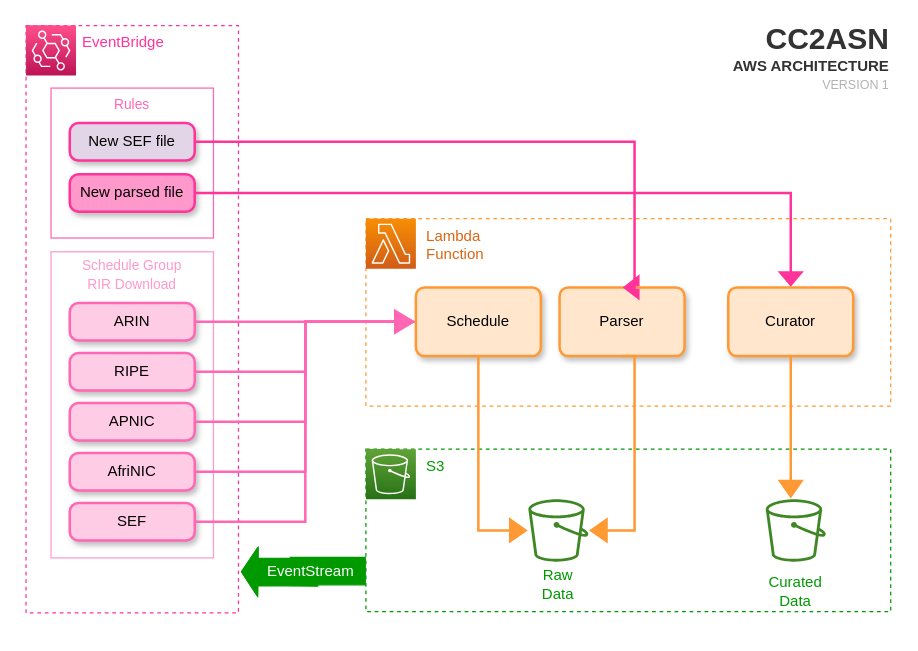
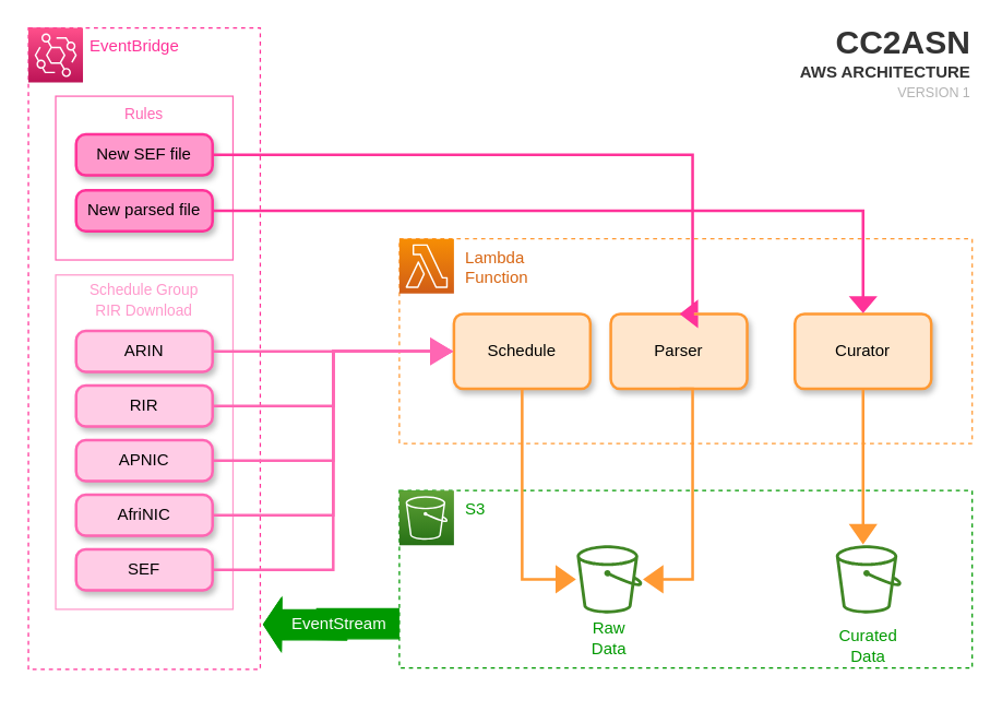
  <mxCell id="0" />
  <mxCell id="1" parent="0" />
  <mxCell id="2" value="&lt;font color=&quot;#ff3399&quot;&gt;&amp;nbsp; &amp;nbsp; EventBridge&lt;/font&gt;" style="points=[[0,0],[0.25,0],[0.5,0],[0.75,0],[1,0],[1,0.25],[1,0.5],[1,0.75],[1,1],[0.75,1],[0.5,1],[0.25,1],[0,1],[0,0.75],[0,0.5],[0,0.25]];outlineConnect=0;gradientColor=none;html=1;whiteSpace=wrap;fontSize=12;fontStyle=0;container=1;pointerEvents=0;collapsible=0;recursiveResize=0;shape=mxgraph.aws4.group;grIcon=mxgraph.aws4.group_account;strokeColor=#FF3399;fillColor=none;verticalAlign=top;align=left;spacingLeft=30;fontColor=#CD2264;dashed=1;" parent="1" vertex="1"><mxGeometry x="20" y="20" width="170" height="470" as="geometry" /></mxCell>
  <mxCell id="3" value="" style="fillColor=none;strokeColor=#FF66B3;dashed=0;verticalAlign=top;fontStyle=0;fontColor=#5A6C86;" parent="2" vertex="1"><mxGeometry x="20" y="50" width="130" height="120" as="geometry" /></mxCell>
  <mxCell id="4" value="" style="sketch=0;points=[[0,0,0],[0.25,0,0],[0.5,0,0],[0.75,0,0],[1,0,0],[0,1,0],[0.25,1,0],[0.5,1,0],[0.75,1,0],[1,1,0],[0,0.25,0],[0,0.5,0],[0,0.75,0],[1,0.25,0],[1,0.5,0],[1,0.75,0]];outlineConnect=0;fontColor=#232F3E;gradientColor=#FF4F8B;gradientDirection=north;fillColor=#BC1356;strokeColor=#ffffff;dashed=0;verticalLabelPosition=bottom;verticalAlign=top;align=center;html=1;fontSize=12;fontStyle=0;aspect=fixed;shape=mxgraph.aws4.resourceIcon;resIcon=mxgraph.aws4.eventbridge;" parent="2" vertex="1"><mxGeometry width="40" height="40" as="geometry" /></mxCell>
- <mxCell id="5" value="&lt;font style=&quot;font-size: 12px;&quot;&gt;New SEF file&lt;/font&gt;" style="rounded=1;whiteSpace=wrap;html=1;absoluteArcSize=1;arcSize=14;strokeWidth=2;strokeColor=#FF3399;shadow=1;fillColor=#e1d5e7;" parent="2" vertex="1"><mxGeometry x="35" y="78" width="100" height="30" as="geometry" /></mxCell>
+ <mxCell id="5" value="&lt;font style=&quot;font-size: 12px;&quot;&gt;New SEF file&lt;/font&gt;" style="rounded=1;whiteSpace=wrap;html=1;absoluteArcSize=1;arcSize=14;strokeWidth=2;strokeColor=#FF3399;shadow=1;fillColor=#FF99CC;" parent="2" vertex="1"><mxGeometry x="35" y="78" width="100" height="30" as="geometry" /></mxCell>
  <mxCell id="6" value="&lt;font style=&quot;font-size: 12px;&quot;&gt;New parsed file&lt;/font&gt;" style="rounded=1;whiteSpace=wrap;html=1;absoluteArcSize=1;arcSize=14;strokeWidth=2;strokeColor=#FF3399;shadow=1;fillColor=#FF99CC;" parent="2" vertex="1"><mxGeometry x="35" y="119" width="100" height="30" as="geometry" /></mxCell>
  <mxCell id="7" style="edgeStyle=orthogonalEdgeStyle;shape=flexArrow;rounded=0;orthogonalLoop=1;jettySize=auto;html=1;exitX=0.5;exitY=1;exitDx=0;exitDy=0;fontSize=12;" parent="2" edge="1"><mxGeometry relative="1" as="geometry"><mxPoint x="110" y="342" as="sourcePoint" /><mxPoint x="110" y="342" as="targetPoint" /></mxGeometry></mxCell>
  <mxCell id="8" value="" style="fillColor=none;strokeColor=#FF99CC;dashed=0;verticalAlign=top;fontStyle=0;fontColor=#5A6C86;" parent="2" vertex="1"><mxGeometry x="20" y="181" width="130" height="245" as="geometry" /></mxCell>
  <mxCell id="9" value="ARIN" style="rounded=1;whiteSpace=wrap;html=1;absoluteArcSize=1;arcSize=14;strokeWidth=2;strokeColor=#FF66B3;shadow=1;fillColor=#FFCCE6;" parent="2" vertex="1"><mxGeometry x="35" y="222" width="100" height="30" as="geometry" /></mxCell>
- <mxCell id="10" value="RIPE" style="rounded=1;whiteSpace=wrap;html=1;absoluteArcSize=1;arcSize=14;strokeWidth=2;strokeColor=#FF66B3;shadow=1;fillColor=#FFCCE6;" parent="2" vertex="1"><mxGeometry x="35" y="262" width="100" height="30" as="geometry" /></mxCell>
+ <mxCell id="10" value="RIR" style="rounded=1;whiteSpace=wrap;html=1;absoluteArcSize=1;arcSize=14;strokeWidth=2;strokeColor=#FF66B3;shadow=1;fillColor=#FFCCE6;" parent="2" vertex="1"><mxGeometry x="35" y="262" width="100" height="30" as="geometry" /></mxCell>
  <mxCell id="11" value="APNIC" style="rounded=1;whiteSpace=wrap;html=1;absoluteArcSize=1;arcSize=14;strokeWidth=2;shadow=1;strokeColor=#FF66B3;fillColor=#FFCCE6;" parent="2" vertex="1"><mxGeometry x="35" y="302" width="100" height="30" as="geometry" /></mxCell>
  <mxCell id="12" value="AfriNIC" style="rounded=1;whiteSpace=wrap;html=1;absoluteArcSize=1;arcSize=14;strokeWidth=2;strokeColor=#FF66B3;shadow=1;fillColor=#FFCCE6;" parent="2" vertex="1"><mxGeometry x="35" y="342" width="100" height="30" as="geometry" /></mxCell>
  <mxCell id="13" value="SEF" style="rounded=1;whiteSpace=wrap;html=1;absoluteArcSize=1;arcSize=14;strokeWidth=2;strokeColor=#FF66B3;shadow=1;fillColor=#FFCCE6;" parent="2" vertex="1"><mxGeometry x="35" y="382" width="100" height="30" as="geometry" /></mxCell>
  <mxCell id="14" value="&lt;font color=&quot;#ff66b3&quot; style=&quot;font-size: 11px;&quot;&gt;Rules&lt;/font&gt;" style="text;strokeColor=none;align=center;fillColor=none;html=1;verticalAlign=middle;whiteSpace=wrap;rounded=0;fontSize=24;fontColor=#FFFFFF;" vertex="1" parent="2"><mxGeometry x="55" y="44" width="60" height="30" as="geometry" /></mxCell>
  <mxCell id="15" value="&lt;font color=&quot;#ff99cc&quot; style=&quot;font-size: 11px;&quot;&gt;Schedule Group&lt;br&gt;RIR Download&lt;/font&gt;" style="text;strokeColor=none;align=center;fillColor=none;html=1;verticalAlign=middle;whiteSpace=wrap;rounded=0;fontSize=12;fontColor=#FFFFFF;" vertex="1" parent="2"><mxGeometry x="35" y="184" width="100" height="30" as="geometry" /></mxCell>
  <mxCell id="16" value="&amp;nbsp; &amp;nbsp; &amp;nbsp;Lambda&lt;br&gt;&amp;nbsp; &amp;nbsp; &amp;nbsp;Function" style="points=[[0,0],[0.25,0],[0.5,0],[0.75,0],[1,0],[1,0.25],[1,0.5],[1,0.75],[1,1],[0.75,1],[0.5,1],[0.25,1],[0,1],[0,0.75],[0,0.5],[0,0.25]];outlineConnect=0;gradientColor=none;html=1;whiteSpace=wrap;fontSize=12;fontStyle=0;container=1;pointerEvents=0;collapsible=0;recursiveResize=0;shape=mxgraph.aws4.group;grIcon=mxgraph.aws4.group_ec2_instance_contents;strokeColor=#FF9933;fillColor=none;verticalAlign=top;align=left;spacingLeft=30;fontColor=#D86613;dashed=1;" parent="1" vertex="1"><mxGeometry x="292" y="174.5" width="420" height="150" as="geometry" /></mxCell>
  <mxCell id="17" value="" style="sketch=0;points=[[0,0,0],[0.25,0,0],[0.5,0,0],[0.75,0,0],[1,0,0],[0,1,0],[0.25,1,0],[0.5,1,0],[0.75,1,0],[1,1,0],[0,0.25,0],[0,0.5,0],[0,0.75,0],[1,0.25,0],[1,0.5,0],[1,0.75,0]];outlineConnect=0;fontColor=#232F3E;gradientColor=#F78E04;gradientDirection=north;fillColor=#D05C17;strokeColor=#ffffff;dashed=0;verticalLabelPosition=bottom;verticalAlign=top;align=center;html=1;fontSize=12;fontStyle=0;aspect=fixed;shape=mxgraph.aws4.resourceIcon;resIcon=mxgraph.aws4.lambda;" parent="16" vertex="1"><mxGeometry width="40" height="40" as="geometry" /></mxCell>
  <mxCell id="18" value="Schedule" style="rounded=1;whiteSpace=wrap;html=1;absoluteArcSize=1;arcSize=14;strokeWidth=2;shadow=1;strokeColor=#FF9933;fillColor=#FFE6CC;" parent="16" vertex="1"><mxGeometry x="40" y="55" width="100" height="55" as="geometry" /></mxCell>
  <mxCell id="19" value="Parser" style="rounded=1;whiteSpace=wrap;html=1;absoluteArcSize=1;arcSize=14;strokeWidth=2;shadow=1;strokeColor=#FF9933;fillColor=#FFE6CC;" parent="16" vertex="1"><mxGeometry x="155" y="55" width="100" height="55" as="geometry" /></mxCell>
  <mxCell id="20" value="Curator" style="rounded=1;whiteSpace=wrap;html=1;absoluteArcSize=1;arcSize=14;strokeWidth=2;strokeColor=#FF9933;shadow=1;fillColor=#FFE6CC;" parent="16" vertex="1"><mxGeometry x="290" y="55" width="100" height="55" as="geometry" /></mxCell>
  <mxCell id="21" style="edgeStyle=orthogonalEdgeStyle;rounded=0;orthogonalLoop=1;jettySize=auto;html=1;exitX=0.5;exitY=1;exitDx=0;exitDy=0;" parent="1" source="16" target="16" edge="1"><mxGeometry relative="1" as="geometry" /></mxCell>
  <mxCell id="22" style="edgeStyle=orthogonalEdgeStyle;rounded=0;orthogonalLoop=1;jettySize=auto;html=1;exitX=1;exitY=0.5;exitDx=0;exitDy=0;entryX=0;entryY=0.5;entryDx=0;entryDy=0;elbow=vertical;strokeColor=none;shape=flexArrow;width=2;endSize=5.33;fillColor=#FF66B3;endWidth=18;" parent="1" source="9" target="18" edge="1"><mxGeometry relative="1" as="geometry" /></mxCell>
  <mxCell id="23" style="edgeStyle=orthogonalEdgeStyle;rounded=0;orthogonalLoop=1;jettySize=auto;html=1;exitX=1;exitY=0.5;exitDx=0;exitDy=0;entryX=0;entryY=0.5;entryDx=0;entryDy=0;strokeColor=none;shape=flexArrow;endWidth=16;endSize=5.33;width=2;fillColor=#FF66B3;" parent="1" source="10" target="18" edge="1"><mxGeometry relative="1" as="geometry" /></mxCell>
  <mxCell id="24" style="edgeStyle=orthogonalEdgeStyle;rounded=0;orthogonalLoop=1;jettySize=auto;html=1;exitX=1;exitY=0.5;exitDx=0;exitDy=0;entryX=0;entryY=0.5;entryDx=0;entryDy=0;strokeColor=none;shape=flexArrow;width=2;endSize=5.33;endWidth=16;fillColor=#FF66B3;" parent="1" source="11" target="18" edge="1"><mxGeometry relative="1" as="geometry" /></mxCell>
  <mxCell id="25" style="edgeStyle=orthogonalEdgeStyle;rounded=0;orthogonalLoop=1;jettySize=auto;html=1;exitX=1;exitY=0.5;exitDx=0;exitDy=0;entryX=0;entryY=0.5;entryDx=0;entryDy=0;strokeColor=none;shape=flexArrow;width=2;endSize=5.33;endWidth=14;fillColor=#FF66B3;" parent="1" source="12" target="18" edge="1"><mxGeometry relative="1" as="geometry" /></mxCell>
  <mxCell id="26" style="edgeStyle=orthogonalEdgeStyle;rounded=0;orthogonalLoop=1;jettySize=auto;html=1;exitX=1;exitY=0.5;exitDx=0;exitDy=0;entryX=0;entryY=0.5;entryDx=0;entryDy=0;strokeColor=none;shape=flexArrow;width=2;endSize=5;endWidth=14;fillColor=#FF66B3;" parent="1" source="13" target="18" edge="1"><mxGeometry relative="1" as="geometry"><mxPoint x="392" y="350" as="targetPoint" /></mxGeometry></mxCell>
  <mxCell id="27" style="edgeStyle=orthogonalEdgeStyle;shape=flexArrow;rounded=0;orthogonalLoop=1;jettySize=auto;html=1;fontSize=12;strokeColor=#009900;shadow=0;fillColor=#009900;endWidth=16;endSize=4;width=22;exitX=0;exitY=0.75;exitDx=0;exitDy=0;" parent="1" source="28" edge="1"><mxGeometry relative="1" as="geometry"><mxPoint x="192" y="457" as="targetPoint" /><Array as="points" /><mxPoint x="282" y="457" as="sourcePoint" /></mxGeometry></mxCell>
  <mxCell id="28" value="&lt;font color=&quot;#009900&quot;&gt;&amp;nbsp; &amp;nbsp; &amp;nbsp;S3&lt;/font&gt;" style="points=[[0,0],[0.25,0],[0.5,0],[0.75,0],[1,0],[1,0.25],[1,0.5],[1,0.75],[1,1],[0.75,1],[0.5,1],[0.25,1],[0,1],[0,0.75],[0,0.5],[0,0.25]];outlineConnect=0;gradientColor=none;html=1;whiteSpace=wrap;fontSize=12;fontStyle=0;container=1;pointerEvents=0;collapsible=0;recursiveResize=0;shape=mxgraph.aws4.group;grIcon=mxgraph.aws4.group_vpc;strokeColor=#009900;fillColor=none;verticalAlign=top;align=left;spacingLeft=30;fontColor=#248814;dashed=1;" parent="1" vertex="1"><mxGeometry x="292" y="359" width="420" height="130" as="geometry" /></mxCell>
  <mxCell id="29" value="" style="sketch=0;points=[[0,0,0],[0.25,0,0],[0.5,0,0],[0.75,0,0],[1,0,0],[0,1,0],[0.25,1,0],[0.5,1,0],[0.75,1,0],[1,1,0],[0,0.25,0],[0,0.5,0],[0,0.75,0],[1,0.25,0],[1,0.5,0],[1,0.75,0]];outlineConnect=0;fontColor=#232F3E;gradientColor=#60A337;gradientDirection=north;fillColor=#277116;strokeColor=#ffffff;dashed=0;verticalLabelPosition=bottom;verticalAlign=top;align=center;html=1;fontSize=12;fontStyle=0;aspect=fixed;shape=mxgraph.aws4.resourceIcon;resIcon=mxgraph.aws4.s3;" parent="28" vertex="1"><mxGeometry width="40" height="40" as="geometry" /></mxCell>
  <mxCell id="30" value="" style="sketch=0;outlineConnect=0;fontColor=#232F3E;gradientColor=none;fillColor=#3F8624;strokeColor=none;dashed=0;verticalLabelPosition=bottom;verticalAlign=top;align=center;html=1;fontSize=12;fontStyle=0;aspect=fixed;pointerEvents=1;shape=mxgraph.aws4.bucket;" parent="28" vertex="1"><mxGeometry x="130" y="40" width="48.08" height="50" as="geometry" /></mxCell>
  <mxCell id="31" value="" style="sketch=0;outlineConnect=0;fontColor=#232F3E;gradientColor=none;fillColor=#3F8624;strokeColor=none;dashed=0;verticalLabelPosition=bottom;verticalAlign=top;align=center;html=1;fontSize=12;fontStyle=0;aspect=fixed;pointerEvents=1;shape=mxgraph.aws4.bucket;" parent="28" vertex="1"><mxGeometry x="320" y="40" width="48.08" height="50" as="geometry" /></mxCell>
  <mxCell id="32" value="&lt;font color=&quot;#009900&quot;&gt;Raw&lt;br&gt;Data&lt;/font&gt;" style="text;strokeColor=none;align=center;fillColor=none;html=1;verticalAlign=middle;whiteSpace=wrap;rounded=0;fontSize=12;fontColor=#00FF00;" vertex="1" parent="28"><mxGeometry x="124.04" y="93" width="60" height="30" as="geometry" /></mxCell>
  <mxCell id="33" value="&lt;font color=&quot;#009900&quot;&gt;Curated&lt;br&gt;Data&lt;/font&gt;" style="text;strokeColor=none;align=center;fillColor=none;html=1;verticalAlign=middle;whiteSpace=wrap;rounded=0;fontSize=12;fontColor=#00CC00;" vertex="1" parent="28"><mxGeometry x="314.04" y="99" width="60" height="30" as="geometry" /></mxCell>
  <mxCell id="34" style="edgeStyle=orthogonalEdgeStyle;curved=1;rounded=0;orthogonalLoop=1;jettySize=auto;html=1;exitX=0.5;exitY=1;exitDx=0;exitDy=0;" parent="1" edge="1"><mxGeometry relative="1" as="geometry"><mxPoint x="672" y="499" as="sourcePoint" /><mxPoint x="672" y="499" as="targetPoint" /></mxGeometry></mxCell>
  <mxCell id="35" style="edgeStyle=orthogonalEdgeStyle;rounded=0;orthogonalLoop=1;jettySize=auto;html=1;exitX=1;exitY=0.5;exitDx=0;exitDy=0;entryX=0.5;entryY=0;entryDx=0;entryDy=0;fontSize=12;strokeColor=none;shape=flexArrow;width=2;endSize=4.17;endWidth=18;fillColor=#FF3399;" parent="1" source="5" target="19" edge="1"><mxGeometry relative="1" as="geometry"><Array as="points"><mxPoint x="507" y="113" /></Array></mxGeometry></mxCell>
  <mxCell id="36" style="edgeStyle=orthogonalEdgeStyle;rounded=0;orthogonalLoop=1;jettySize=auto;html=1;exitX=1;exitY=0.5;exitDx=0;exitDy=0;fontSize=12;entryX=0.5;entryY=0;entryDx=0;entryDy=0;shape=flexArrow;width=2;endSize=3.83;endWidth=18;fillColor=#FF3399;strokeColor=none;" parent="1" source="6" target="20" edge="1"><mxGeometry relative="1" as="geometry"><mxPoint x="542" y="430" as="targetPoint" /><Array as="points"><mxPoint x="632" y="154" /></Array></mxGeometry></mxCell>
  <mxCell id="37" style="edgeStyle=orthogonalEdgeStyle;rounded=0;orthogonalLoop=1;jettySize=auto;html=1;exitX=0.5;exitY=1;exitDx=0;exitDy=0;fontSize=10;shape=flexArrow;width=2;endSize=4.67;endWidth=18;fillColor=#FF9933;strokeColor=none;" parent="1" source="19" target="30" edge="1"><mxGeometry relative="1" as="geometry"><mxPoint x="392" y="294.5" as="sourcePoint" /><mxPoint x="391.1" y="490" as="targetPoint" /><Array as="points"><mxPoint x="507" y="424" /></Array></mxGeometry></mxCell>
  <mxCell id="38" style="edgeStyle=orthogonalEdgeStyle;rounded=0;orthogonalLoop=1;jettySize=auto;html=1;exitX=0.5;exitY=1;exitDx=0;exitDy=0;fontSize=10;shape=flexArrow;width=2;endSize=4.67;endWidth=18;fillColor=#FF9933;strokeColor=none;" parent="1" source="18" target="30" edge="1"><mxGeometry relative="1" as="geometry"><Array as="points"><mxPoint x="382" y="424" /></Array></mxGeometry></mxCell>
  <mxCell id="39" style="edgeStyle=orthogonalEdgeStyle;rounded=0;orthogonalLoop=1;jettySize=auto;html=1;exitX=0.5;exitY=1;exitDx=0;exitDy=0;fontSize=10;shape=flexArrow;width=2;endSize=4.67;endWidth=18;fillColor=#FF9933;strokeColor=none;" parent="1" source="20" target="31" edge="1"><mxGeometry relative="1" as="geometry"><mxPoint x="517" y="294.5" as="sourcePoint" /><mxPoint x="480.074" y="434" as="targetPoint" /><Array as="points"><mxPoint x="632" y="360" /><mxPoint x="632" y="360" /></Array></mxGeometry></mxCell>
  <mxCell id="40" value="&lt;div style=&quot;&quot;&gt;&lt;span style=&quot;background-color: initial;&quot;&gt;&lt;font color=&quot;#333333&quot; style=&quot;font-size: 24px;&quot;&gt;CC2ASN&lt;/font&gt;&lt;/span&gt;&lt;/div&gt;&lt;div style=&quot;&quot;&gt;&lt;span style=&quot;background-color: initial;&quot;&gt;&lt;font color=&quot;#333333&quot;&gt;AWS ARCHITECTURE&lt;/font&gt;&lt;/span&gt;&lt;/div&gt;&lt;div style=&quot;&quot;&gt;&lt;span style=&quot;background-color: initial; font-weight: normal;&quot;&gt;&lt;font color=&quot;#b3b3b3&quot; style=&quot;font-size: 10px;&quot;&gt;VERSION 1&lt;/font&gt;&lt;/span&gt;&lt;/div&gt;" style="text;strokeColor=none;fillColor=none;html=1;fontSize=12;fontStyle=1;verticalAlign=middle;align=right;shadow=1;" parent="1" vertex="1"><mxGeometry x="572" y="20" width="140" height="50" as="geometry" /></mxCell>
  <mxCell id="41" value="&lt;font color=&quot;#ffffff&quot;&gt;EventStream&lt;/font&gt;" style="text;strokeColor=none;align=center;fillColor=none;html=1;verticalAlign=middle;whiteSpace=wrap;rounded=0;fontSize=12;fontColor=#00CC00;" vertex="1" parent="1"><mxGeometry x="218" y="442" width="60" height="30" as="geometry" /></mxCell>
